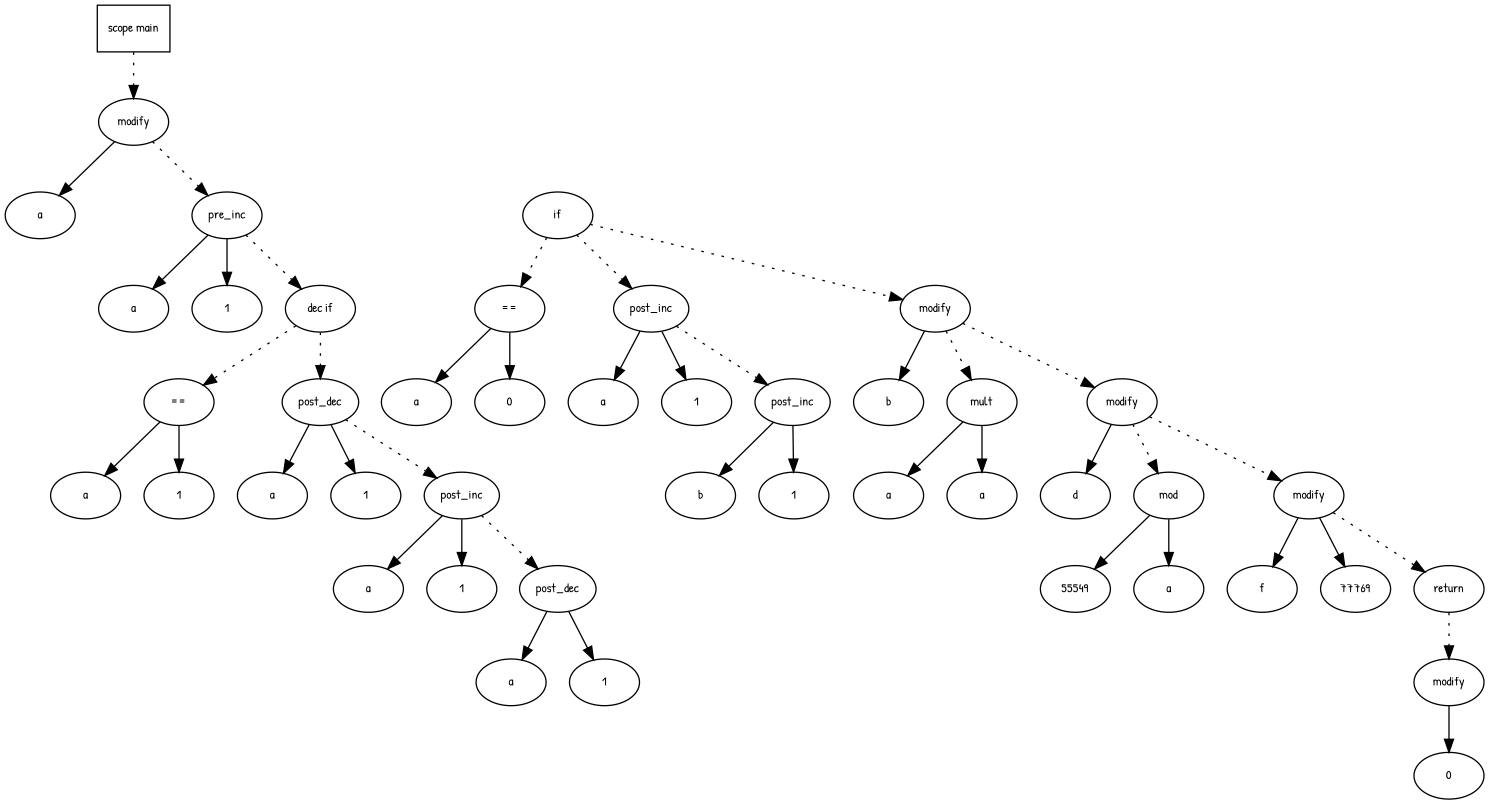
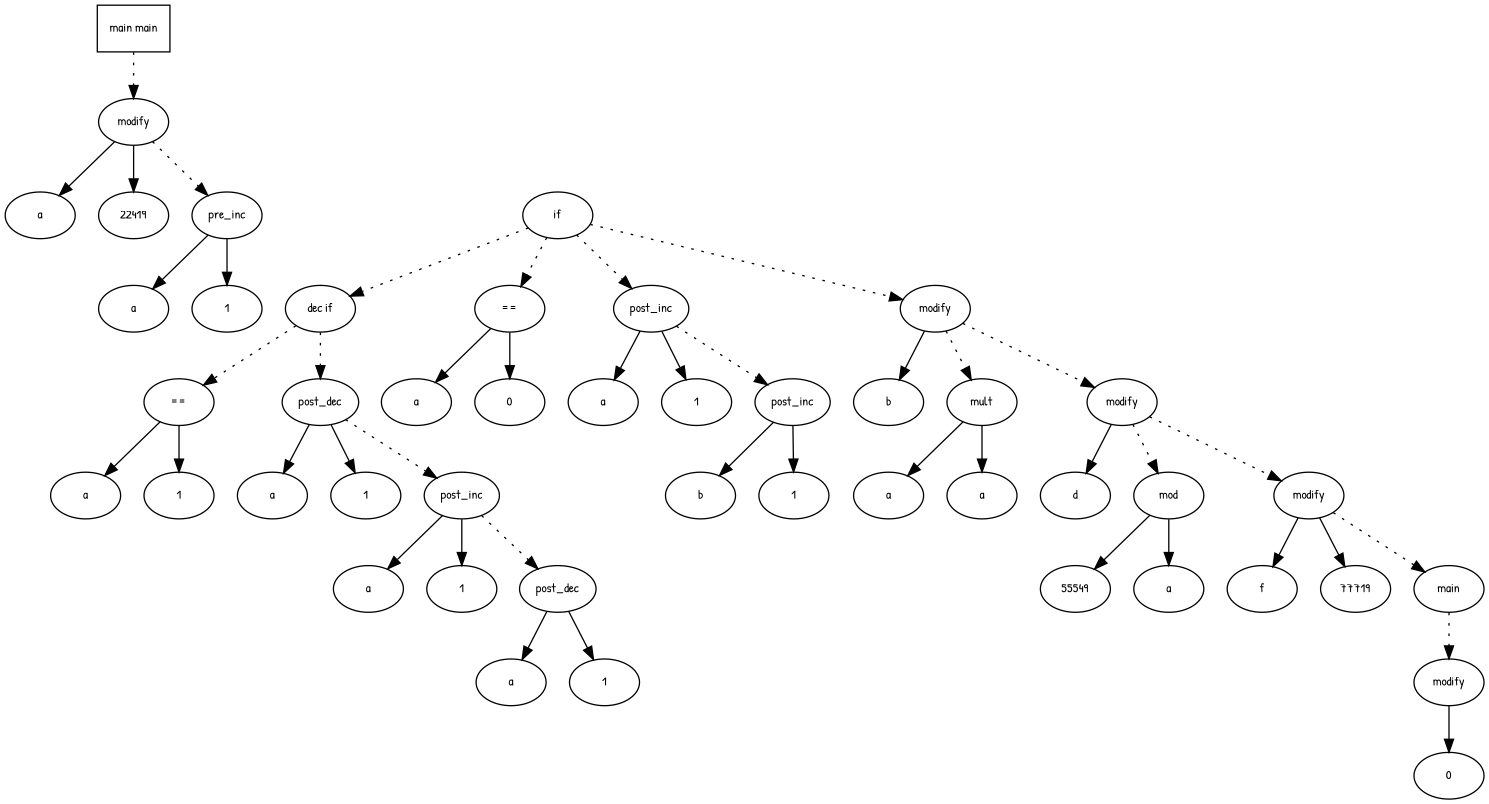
  digraph {
    fontname="Patrick Hand"
    fontsize=10
    node [fontname="Patrick Hand" fontsize=10 shape=ellipse]
    edge [fontname="Patrick Hand" fontsize=10]
-   n1 [label="scope main" shape=box]
+   n1 [label="main main" shape=box]
    n2 [label=modify]
    n3 [label=a]
+   n4 [label=22419]
    n5 [label=pre_inc]
    n6 [label=a]
    n7 [label=1]
    n8 [label=if]
    n9 [label="=="]
    n10 [label=post_inc]
    n11 [label="dec if"]
    n12 [label=modify]
    n13 [label=a]
    n14 [label=0]
    n15 [label=a]
    n16 [label=1]
    n17 [label=post_inc]
    n18 [label="=="]
    n19 [label=post_dec]
    n20 [label=b]
    n21 [label=mult]
    n22 [label=modify]
    n23 [label=b]
    n24 [label=1]
    n25 [label=a]
    n26 [label=1]
    n27 [label=a]
    n28 [label=1]
    n29 [label=post_inc]
    n30 [label=a]
    n31 [label=1]
    n32 [label=post_dec]
    n33 [label=a]
    n34 [label=1]
    n35 [label=a]
    n36 [label=a]
    n37 [label=d]
    n38 [label=mod]
    n39 [label=modify]
    n40 [label=55549]
    n41 [label=a]
    n42 [label=f]
-   n43 [label=77769]
-   n44 [label=return]
+   n43 [label=77719]
+   n44 [label=main]
    n45 [label=modify]
    n46 [label=0]
    n1 -> n2 [style=dotted]
    n2 -> n3
+   n2 -> n4
    n2 -> n5 [style=dotted]
    n5 -> n6
    n5 -> n7
    n8 -> n9 [style=dotted]
    n8 -> n10 [style=dotted]
-   n5 -> n11 [style=dotted]
+   n8 -> n11 [style=dotted]
    n8 -> n12 [style=dotted]
    n9 -> n13
    n9 -> n14
    n10 -> n15
    n10 -> n16
    n10 -> n17 [style=dotted]
    n11 -> n18 [style=dotted]
    n11 -> n19 [style=dotted]
    n12 -> n20
    n12 -> n21 [style=dotted]
    n12 -> n22 [style=dotted]
    n17 -> n23
    n17 -> n24
    n18 -> n25
    n18 -> n26
    n19 -> n27
    n19 -> n28
    n19 -> n29 [style=dotted]
    n21 -> n35
    n21 -> n36
    n22 -> n37
    n22 -> n38 [style=dotted]
    n22 -> n39 [style=dotted]
    n29 -> n30
    n29 -> n31
    n29 -> n32 [style=dotted]
    n32 -> n33
    n32 -> n34
    n38 -> n40
    n38 -> n41
    n39 -> n42
    n39 -> n43
    n39 -> n44 [style=dotted]
    n44 -> n45 [style=dotted]
    n45 -> n46
  }
